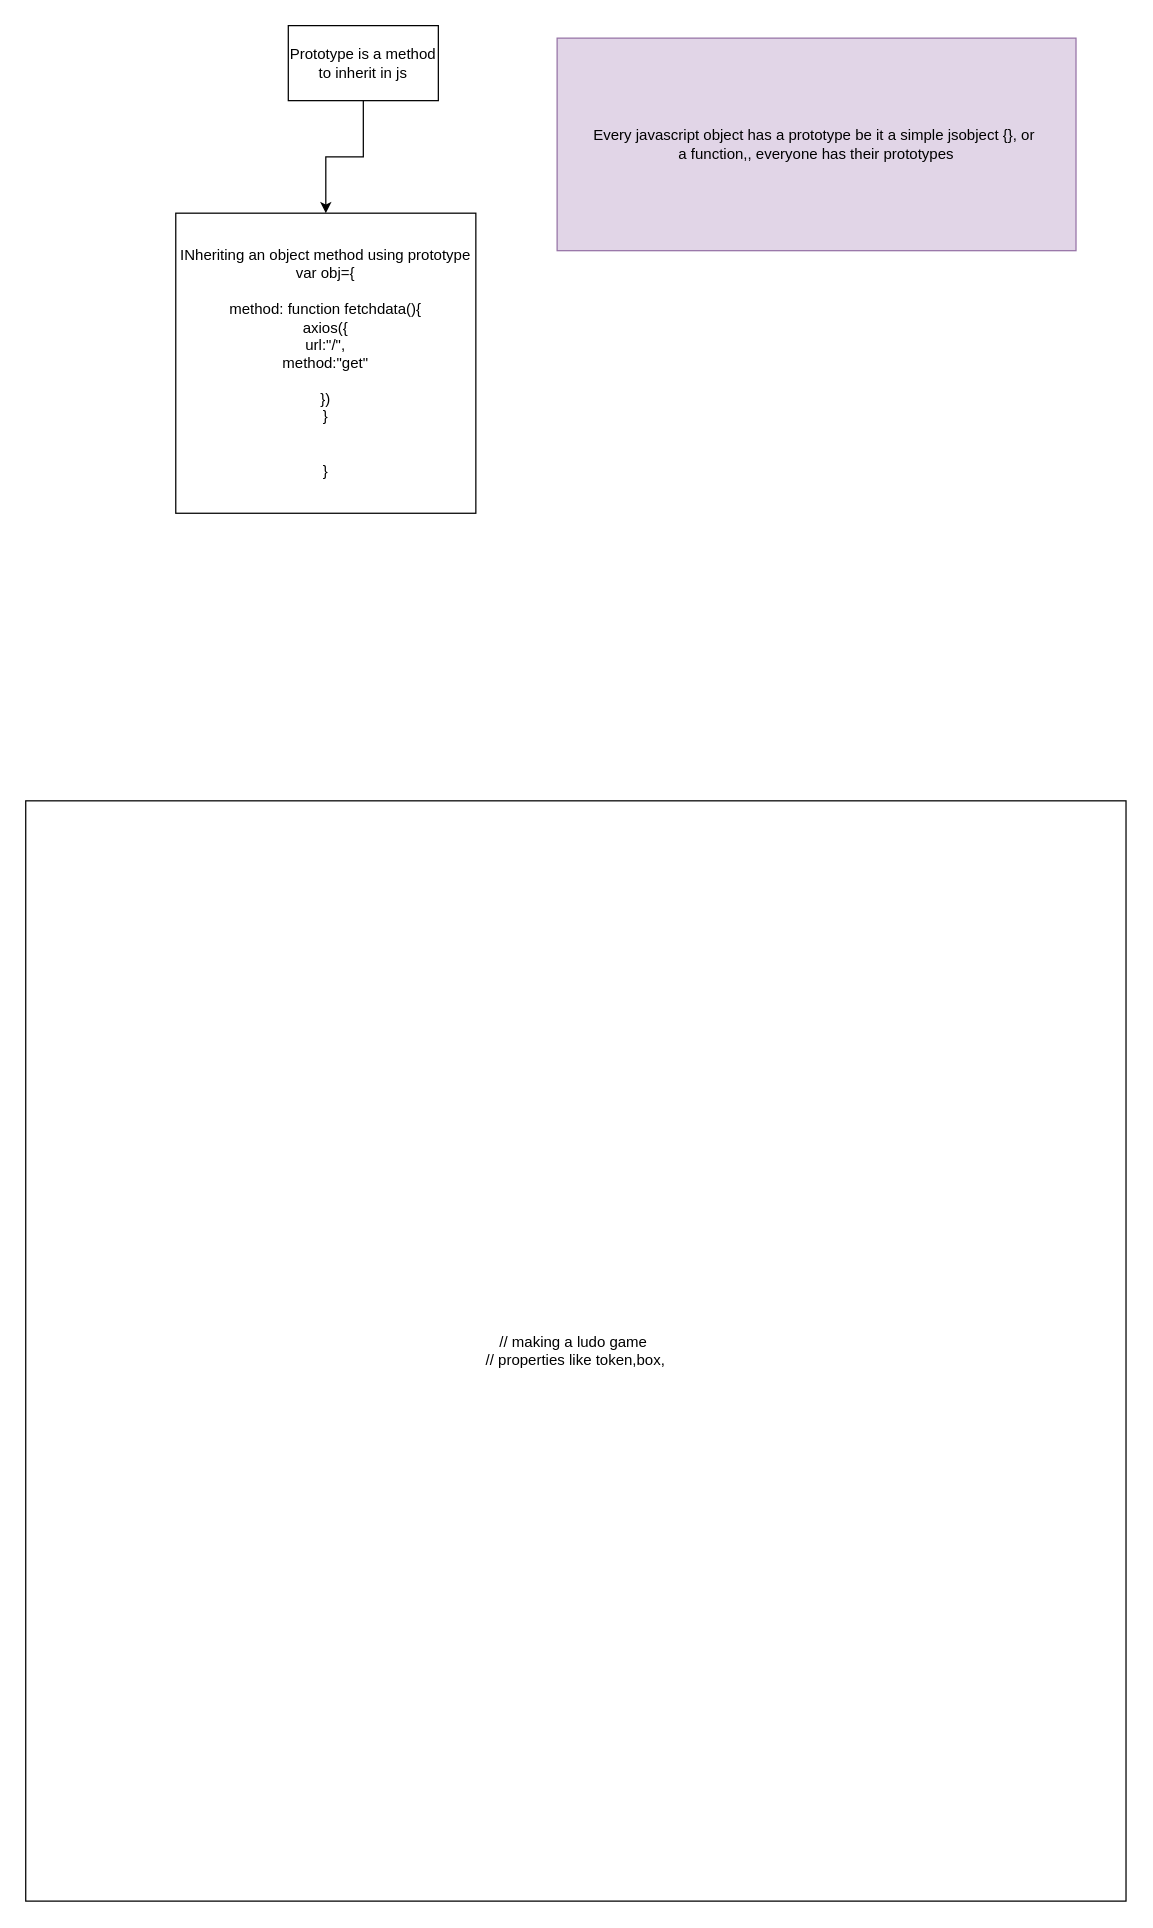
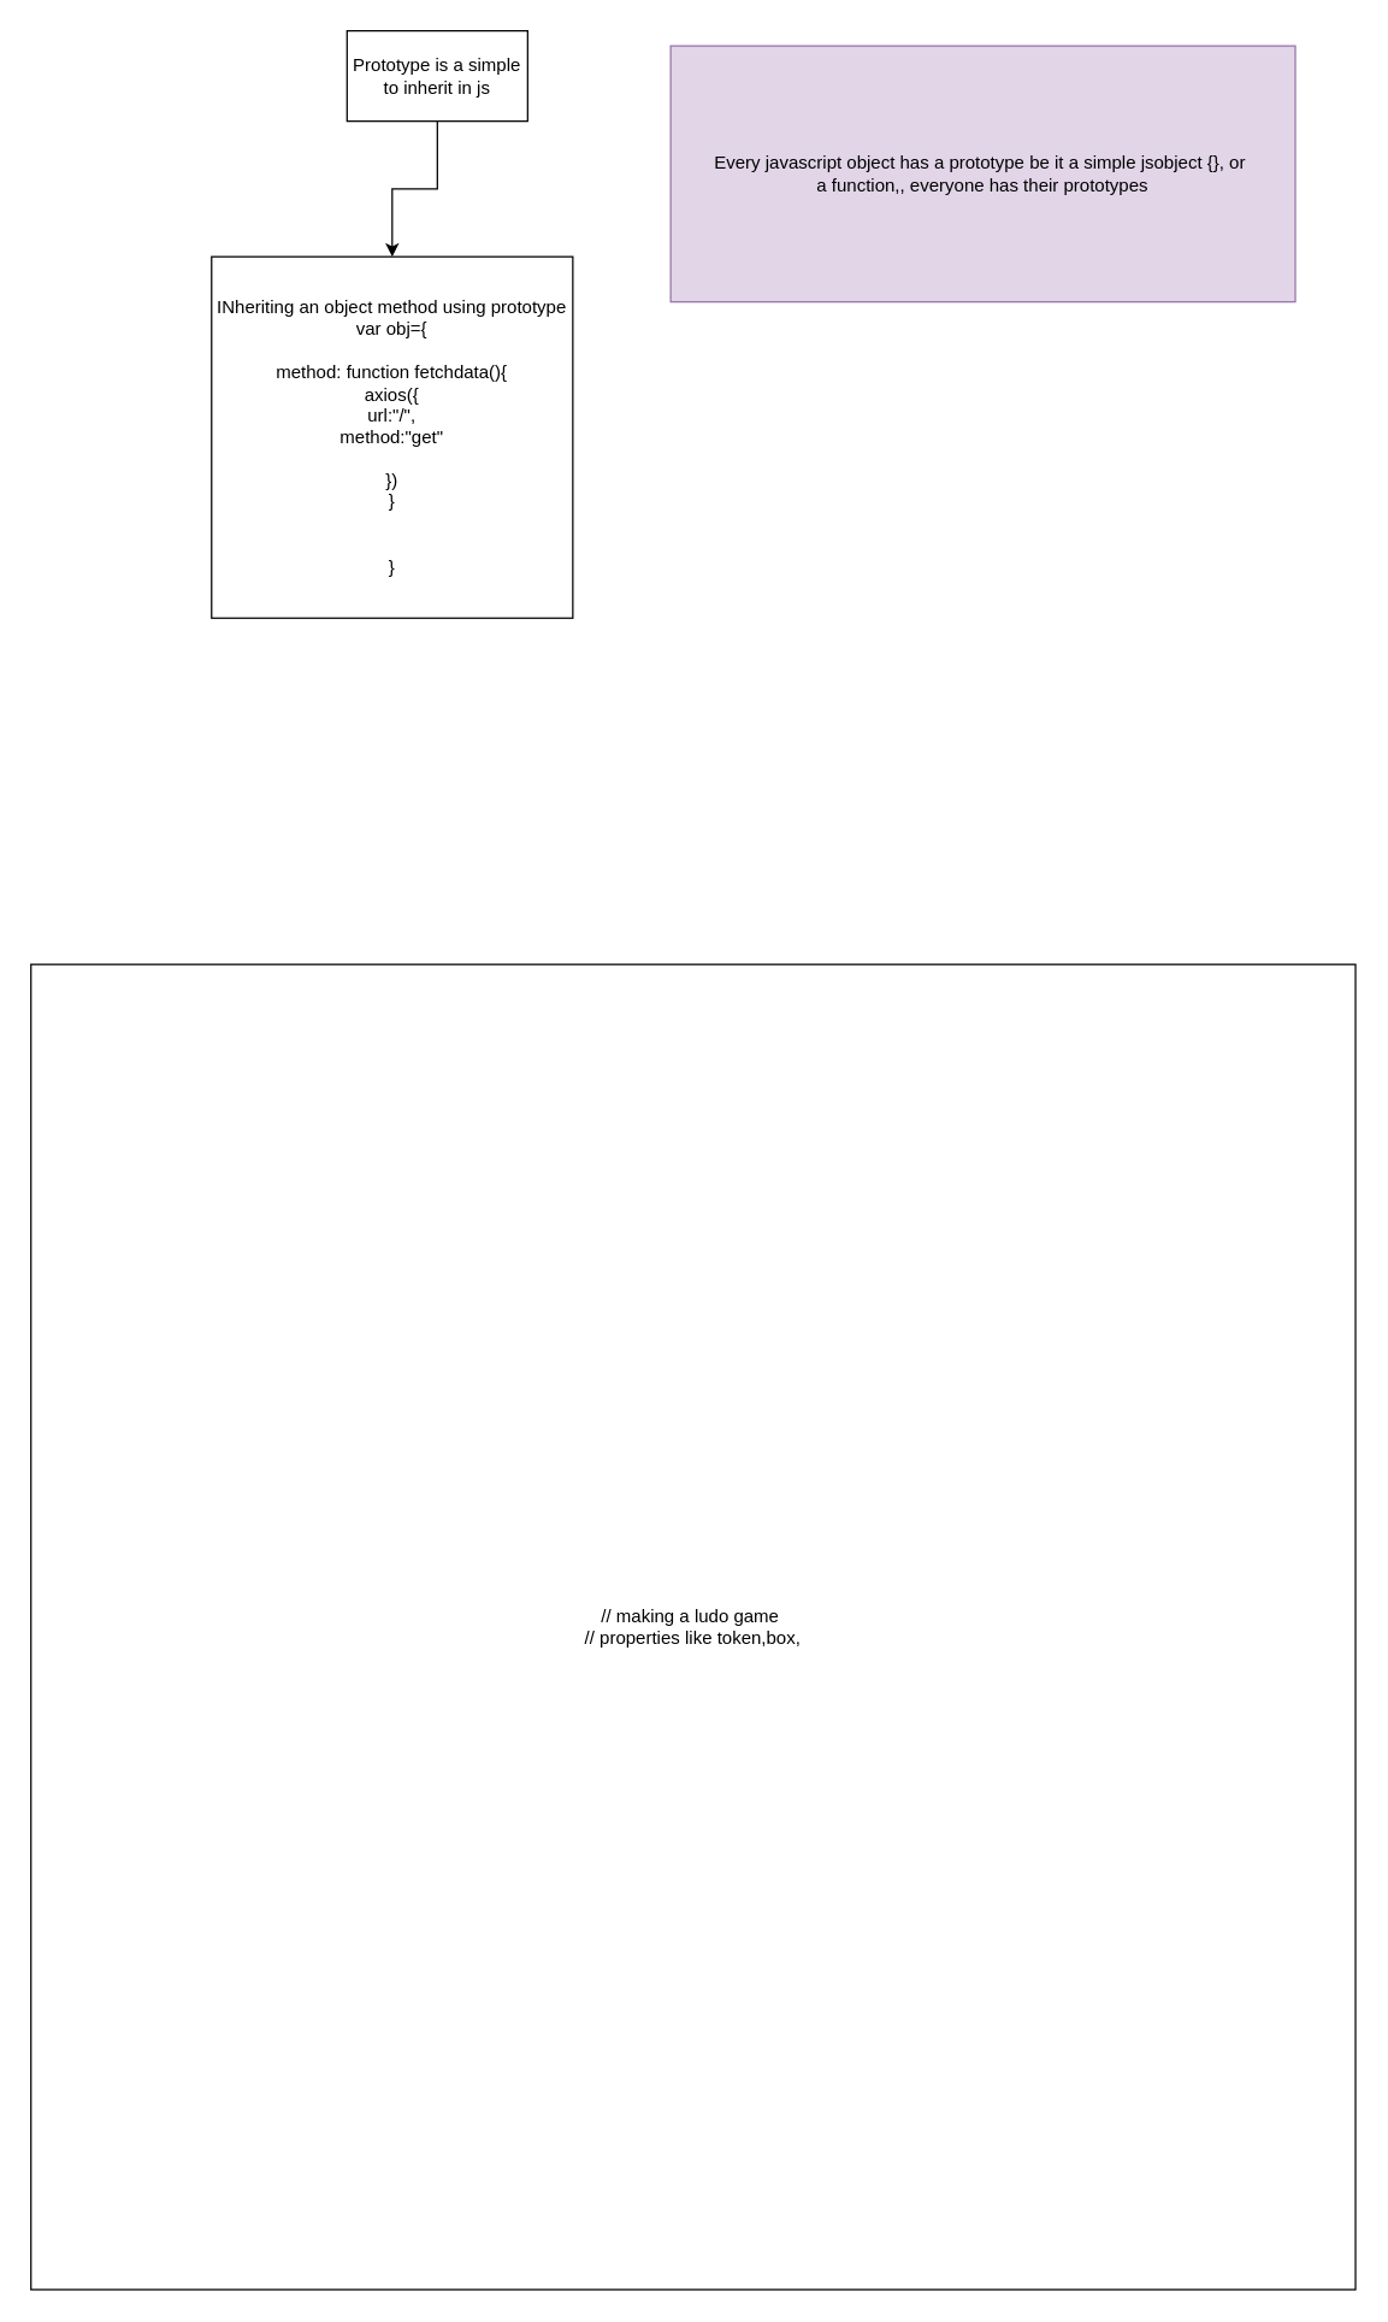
  <mxCell id="0" />
  <mxCell id="1" parent="0" />
  <mxCell id="2" style="edgeStyle=orthogonalEdgeStyle;rounded=0;orthogonalLoop=1;jettySize=auto;html=1;" edge="1" parent="1" source="3" target="4"><mxGeometry relative="1" as="geometry" /></mxCell>
- <mxCell id="3" value="Prototype is a method&lt;div&gt;to inherit in js&lt;/div&gt;" style="rounded=0;whiteSpace=wrap;html=1;" vertex="1" parent="1"><mxGeometry x="230" y="20" width="120" height="60" as="geometry" /></mxCell>
+ <mxCell id="3" value="Prototype is a simple&lt;div&gt;to inherit in js&lt;/div&gt;" style="rounded=0;whiteSpace=wrap;html=1;" vertex="1" parent="1"><mxGeometry x="230" y="20" width="120" height="60" as="geometry" /></mxCell>
  <mxCell id="4" value="INheriting an object method using prototype&lt;div&gt;var obj={&lt;/div&gt;&lt;div&gt;&lt;br&gt;&lt;/div&gt;&lt;div&gt;method: function fetchdata(){&lt;/div&gt;&lt;div&gt;axios({&lt;/div&gt;&lt;div&gt;url:&quot;/&quot;,&lt;/div&gt;&lt;div&gt;method:&quot;get&quot;&lt;/div&gt;&lt;div&gt;&lt;br&gt;&lt;/div&gt;&lt;div&gt;})&lt;/div&gt;&lt;div&gt;}&lt;/div&gt;&lt;div&gt;&lt;br&gt;&lt;/div&gt;&lt;div&gt;&lt;br&gt;&lt;/div&gt;&lt;div&gt;}&lt;/div&gt;" style="whiteSpace=wrap;html=1;aspect=fixed;" vertex="1" parent="1"><mxGeometry x="140" y="170" width="240" height="240" as="geometry" /></mxCell>
  <mxCell id="5" value="// making a ludo game&amp;nbsp;&lt;div&gt;// properties like token,box,&lt;/div&gt;" style="whiteSpace=wrap;html=1;aspect=fixed;" vertex="1" parent="1"><mxGeometry y="640" width="880" height="880" as="geometry" x="20" /></mxCell>
  <mxCell id="6" value="Every javascript object has a prototype be it a simple jsobject {}, or&amp;nbsp;&lt;div&gt;a function,, everyone has their prototypes&lt;/div&gt;" style="rounded=0;whiteSpace=wrap;html=1;fillColor=#e1d5e7;strokeColor=#9673a6;" vertex="1" parent="1"><mxGeometry x="445" y="30" width="415" height="170" as="geometry" /></mxCell>
